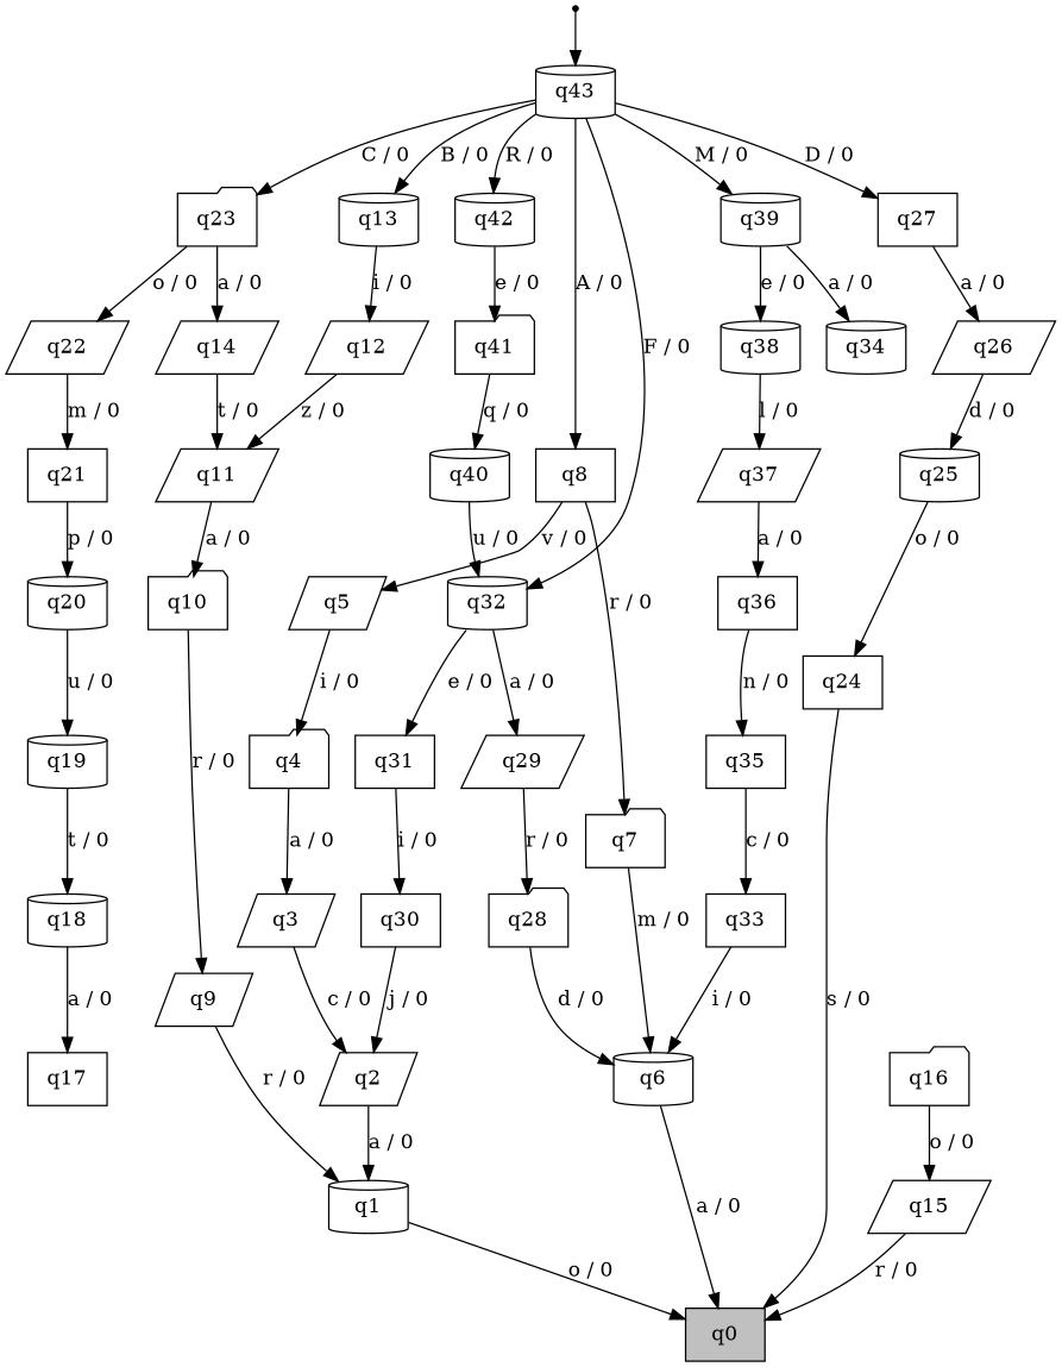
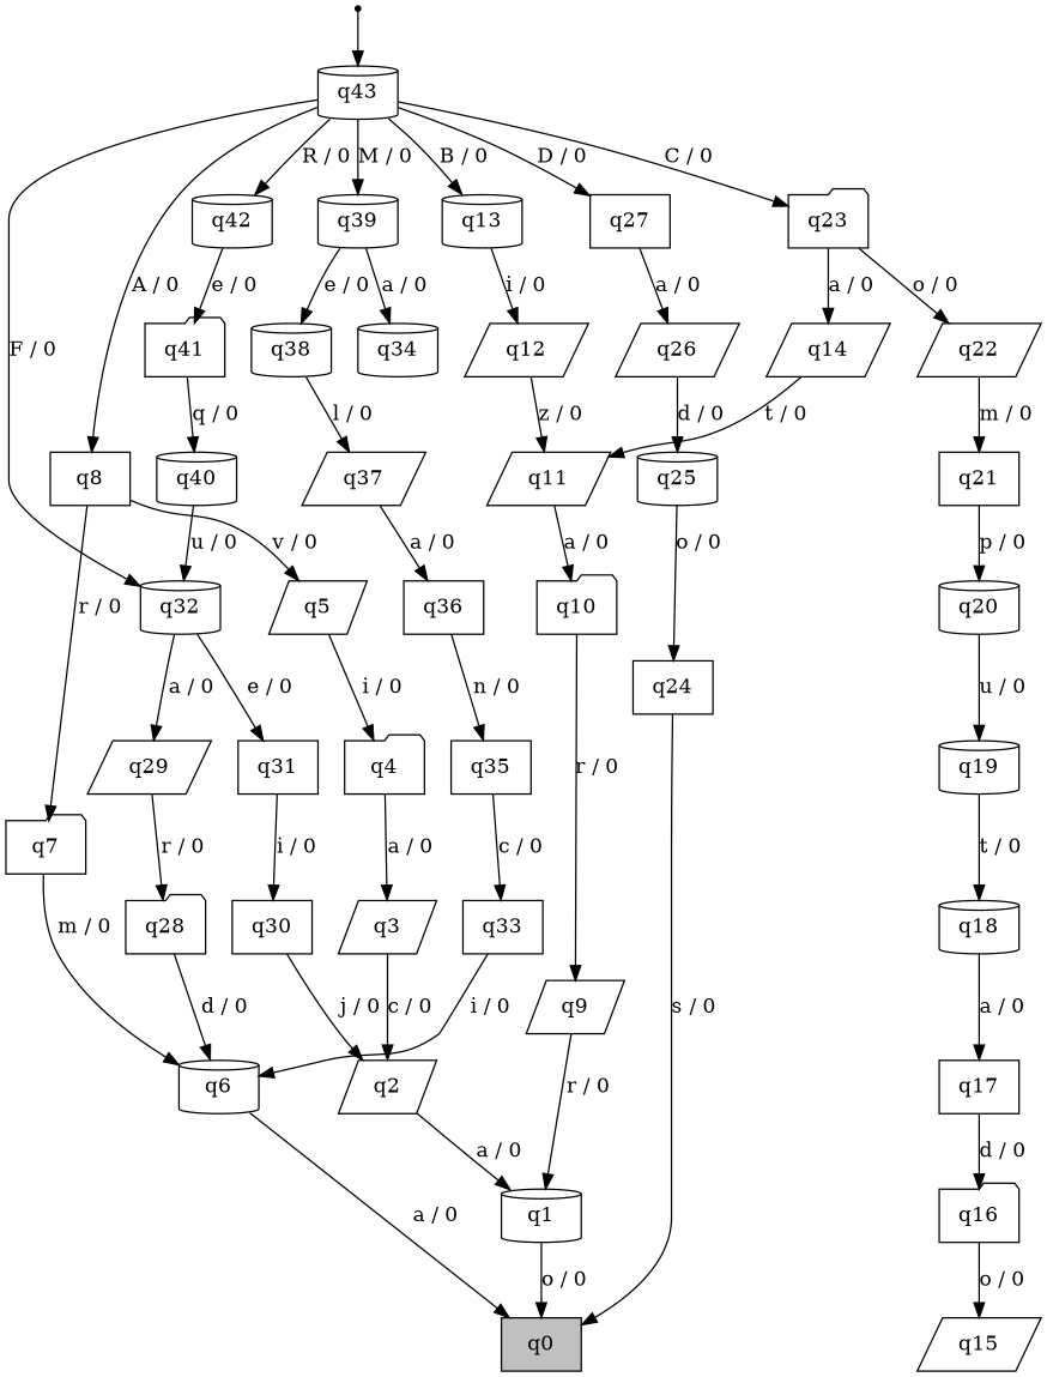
  digraph {
    rankdir=TB
    node [shape=cylinder]
    ini [shape=point]
    n2 [label=q43]
    n3 [label=q8 shape=box]
    n4 [label=q13]
    n5 [label=q23 shape=folder]
    n6 [label=q27 shape=box]
    n7 [label=q32]
    n8 [label=q39]
    n9 [label=q42]
    n10 [label=q5 shape=parallelogram]
    n11 [label=q7 shape=folder]
    n12 [label=q12 shape=parallelogram]
    n13 [label=q14 shape=parallelogram]
    n14 [label=q22 shape=parallelogram]
    n15 [label=q26 shape=parallelogram]
    n16 [label=q29 shape=parallelogram]
    n17 [label=q31 shape=box]
    n18 [label=q34]
    n19 [label=q38]
    n20 [label=q41 shape=folder]
    n21 [fillcolor=gray label=q0 shape=box style=filled]
    n22 [label=q24 shape=box]
    n23 [label=q1]
    n24 [label=q2 shape=parallelogram]
    n25 [label=q3 shape=parallelogram]
    n26 [label=q4 shape=folder]
    n27 [label=q6]
    n28 [label=q33 shape=box]
    n29 [label=q9 shape=parallelogram]
    n30 [label=q10 shape=folder]
    n31 [label=q11 shape=parallelogram]
    n32 [label=q15 shape=parallelogram]
    n33 [label=q16 shape=folder]
    n34 [label=q17 shape=box]
    n35 [label=q18]
    n36 [label=q19]
    n37 [label=q20]
    n38 [label=q21 shape=box]
    n39 [label=q25]
    n40 [label=q28 shape=folder]
    n41 [label=q30 shape=box]
    n42 [label=q35 shape=box]
    n43 [label=q36 shape=box]
    n44 [label=q37 shape=parallelogram]
    n45 [label=q40]
    ini -> n2
    n2 -> n3 [label="A / 0"]
    n2 -> n4 [label="B / 0"]
    n2 -> n5 [label="C / 0"]
    n2 -> n6 [label="D / 0"]
    n2 -> n7 [label="F / 0"]
    n2 -> n8 [label="M / 0"]
    n2 -> n9 [label="R / 0"]
    n3 -> n10 [label="v / 0"]
    n3 -> n11 [label="r / 0"]
    n4 -> n12 [label="i / 0"]
    n5 -> n13 [label="a / 0"]
    n5 -> n14 [label="o / 0"]
    n6 -> n15 [label="a / 0"]
    n7 -> n16 [label="a / 0"]
    n7 -> n17 [label="e / 0"]
    n8 -> n18 [label="a / 0"]
    n8 -> n19 [label="e / 0"]
    n9 -> n20 [label="e / 0"]
    n10 -> n26 [label="i / 0"]
    n11 -> n27 [label="m / 0"]
    n12 -> n31 [label="z / 0"]
    n13 -> n31 [label="t / 0"]
    n14 -> n38 [label="m / 0"]
    n15 -> n39 [label="d / 0"]
    n16 -> n40 [label="r / 0"]
    n17 -> n41 [label="i / 0"]
    n19 -> n44 [label="l / 0"]
    n20 -> n45 [label="q / 0"]
    n22 -> n21 [label="s / 0"]
    n23 -> n21 [label="o / 0"]
    n24 -> n23 [label="a / 0"]
    n25 -> n24 [label="c / 0"]
    n26 -> n25 [label="a / 0"]
    n27 -> n21 [label="a / 0"]
    n28 -> n27 [label="i / 0"]
    n29 -> n23 [label="r / 0"]
    n30 -> n29 [label="r / 0"]
    n31 -> n30 [label="a / 0"]
-   n32 -> n21 [label="r / 0"]
    n33 -> n32 [label="o / 0"]
+   n34 -> n33 [label="d / 0"]
    n35 -> n34 [label="a / 0"]
    n36 -> n35 [label="t / 0"]
    n37 -> n36 [label="u / 0"]
    n38 -> n37 [label="p / 0"]
    n39 -> n22 [label="o / 0"]
    n40 -> n27 [label="d / 0"]
    n41 -> n24 [label="j / 0"]
    n42 -> n28 [label="c / 0"]
    n43 -> n42 [label="n / 0"]
    n44 -> n43 [label="a / 0"]
    n45 -> n7 [label="u / 0"]
  }
